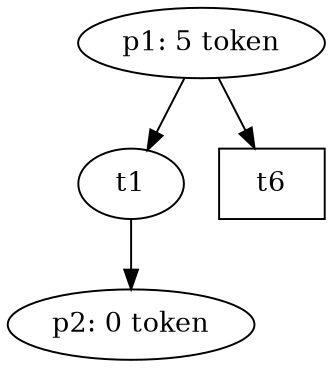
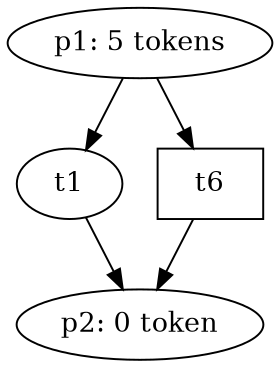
  digraph {
-   n1 [label="p1: 5 token"]
+   n1 [label="p1: 5 tokens"]
    t1 [shape=ellipse]
    n3 [label=t6 shape=box]
    n4 [label="p2: 0 token"]
    n1 -> t1
    n1 -> n3
    t1 -> n4
+   n3 -> n4
  }
